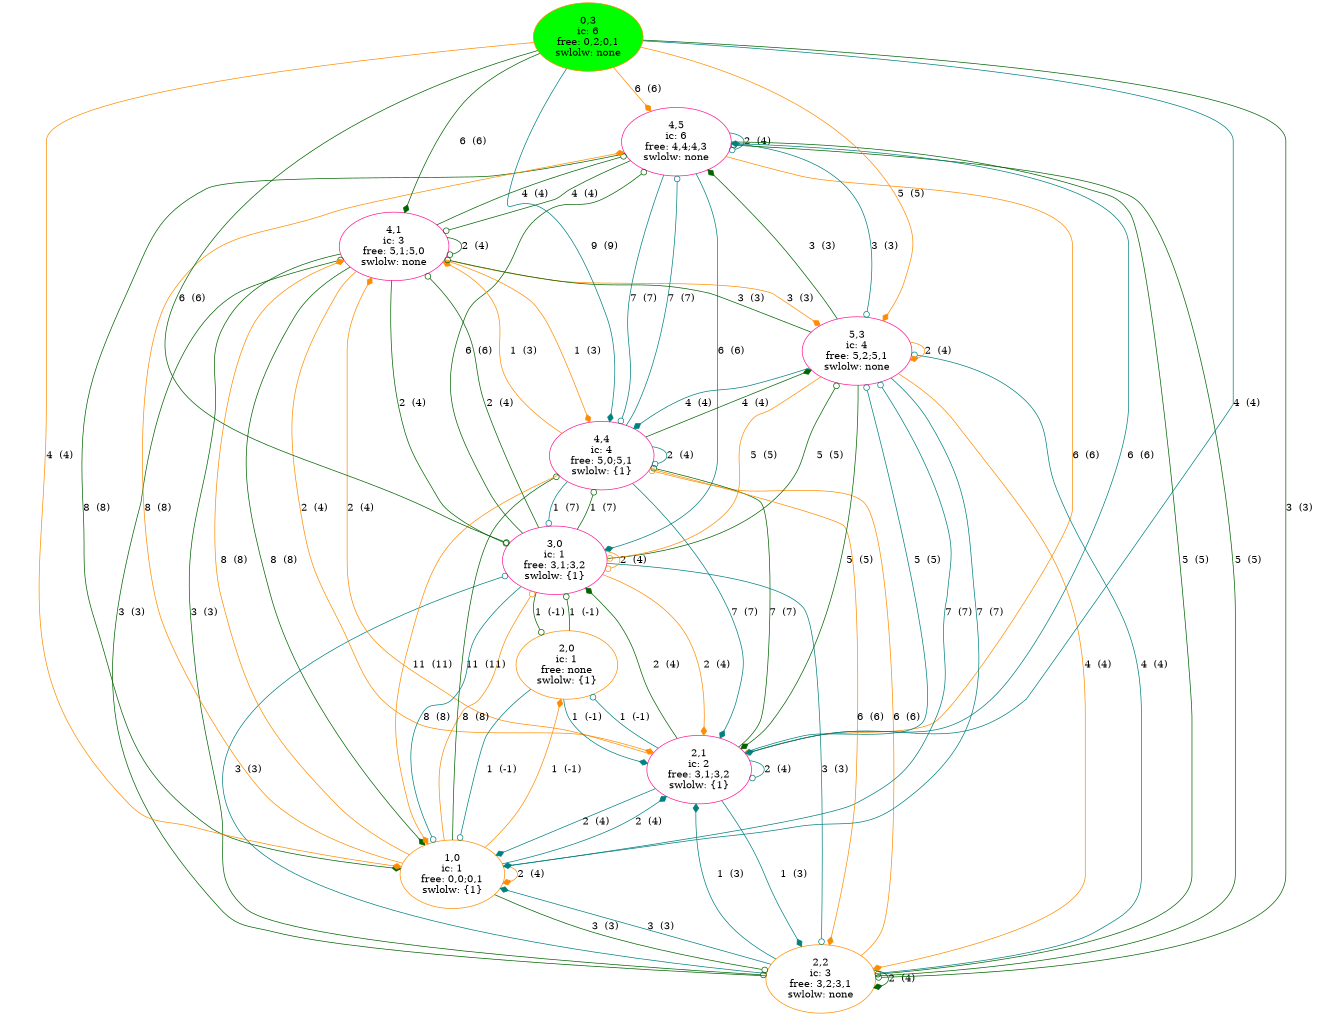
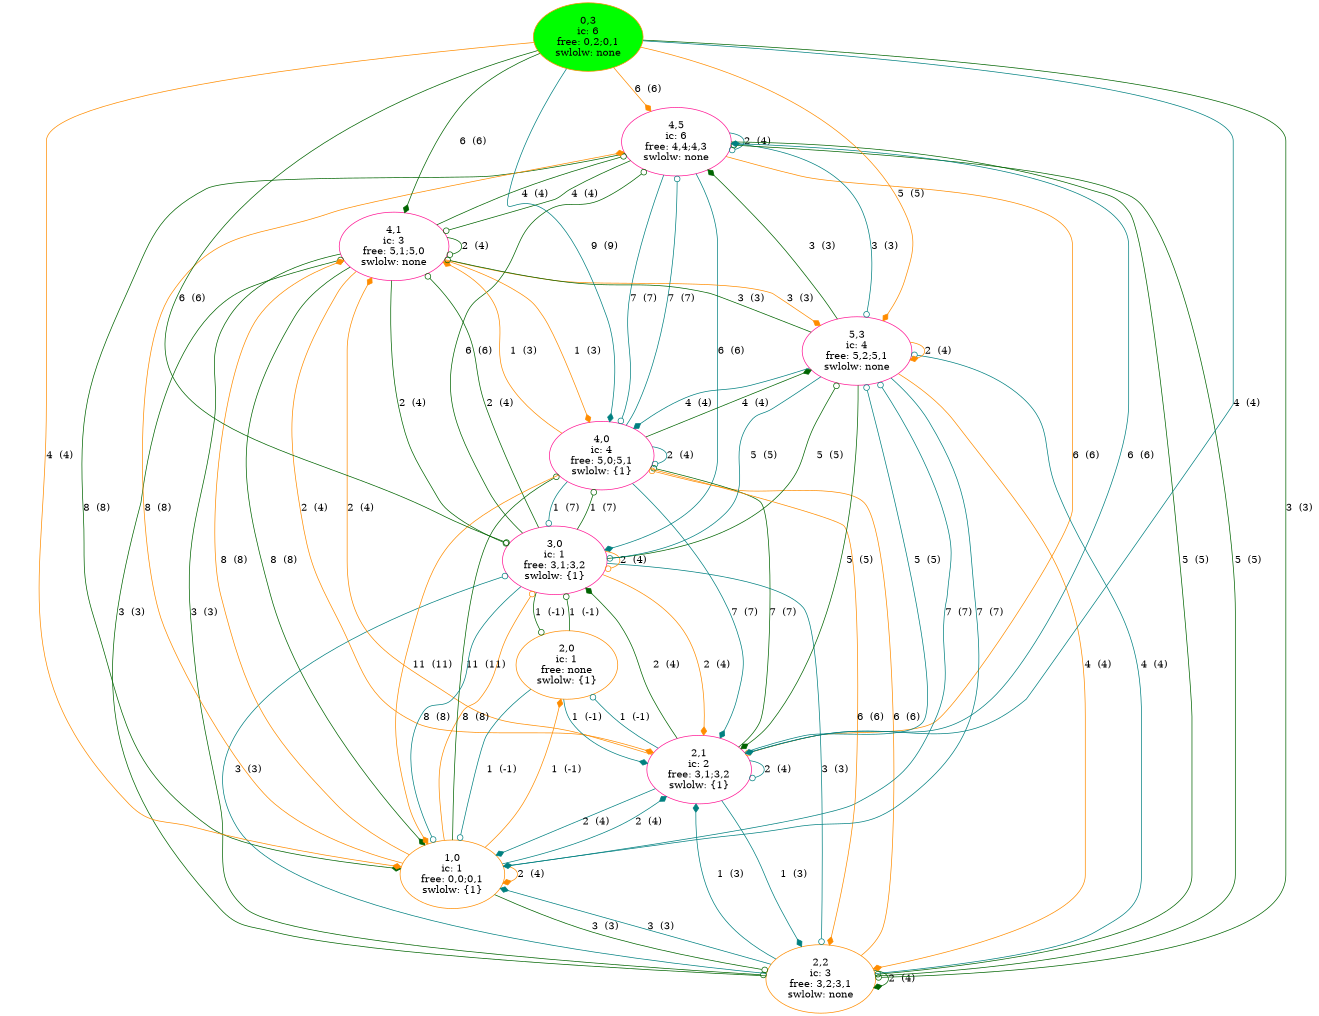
  digraph {
    compound=true
    node [color=deeppink]
    edge [arrowhead=odot color=teal]
    n1 [label="4,5\nic: 6\nfree: 4,4;4,3\nswlolw: none"]
    n2 [label="4,1\nic: 3\nfree: 5,1;5,0\nswlolw: none"]
    n3 [color=darkorange label="2,2\nic: 3\nfree: 3,2;3,1\nswlolw: none"]
    n4 [label="2,1\nic: 2\nfree: 3,1;3,2\nswlolw: {1}"]
    n5 [color=darkorange label="1,0\nic: 1\nfree: 0,0;0,1\nswlolw: {1}"]
    n6 [label="3,0\nic: 1\nfree: 3,1;3,2\nswlolw: {1}"]
-   n7 [label="4,4\nic: 4\nfree: 5,0;5,1\nswlolw: {1}"]
+   n7 [label="4,0\nic: 4\nfree: 5,0;5,1\nswlolw: {1}"]
    n8 [label="5,3\nic: 4\nfree: 5,2;5,1\nswlolw: none"]
    n9 [color=darkorange label="2,0\nic: 1\nfree: none\nswlolw: {1}"]
    n10 [color=darkorange fillcolor=green label="0,3\nic: 6\nfree: 0,2;0,1\nswlolw: none" style=filled]
    n1 -> n1 [label="2  (4) "]
    n1 -> n2 [color=darkgreen label="4  (4) "]
    n1 -> n3 [color=darkgreen label="5  (5) "]
    n1 -> n4 [color=darkorange label="6  (6) "]
    n1 -> n5 [arrowhead=diamond color=darkgreen label="8  (8) "]
    n1 -> n6 [arrowhead=diamond label="6  (6) "]
    n1 -> n7 [label="7  (7) "]
    n1 -> n8 [label="3  (3) "]
    n2 -> n1 [color=darkgreen label="4  (4) "]
    n2 -> n2 [color=darkgreen label="2  (4) "]
    n2 -> n3 [color=darkgreen label="3  (3) "]
    n2 -> n4 [arrowhead=diamond color=darkorange label="2  (4) "]
    n2 -> n5 [arrowhead=diamond color=darkgreen label="8  (8) "]
    n2 -> n6 [color=darkgreen label="2  (4) "]
    n2 -> n7 [arrowhead=diamond color=darkorange label="1  (3) "]
    n2 -> n8 [arrowhead=diamond color=darkorange label="3  (3) "]
    n3 -> n1 [color=darkgreen label="5  (5) "]
    n3 -> n2 [color=darkgreen label="3  (3) "]
    n3 -> n3 [arrowhead=diamond color=darkgreen label="2  (4) "]
    n3 -> n4 [arrowhead=diamond label="1  (3) "]
    n3 -> n5 [arrowhead=diamond label="3  (3) "]
    n3 -> n6 [label="3  (3) "]
    n3 -> n7 [color=darkorange label="6  (6) "]
    n3 -> n8 [label="4  (4) "]
    n4 -> n1 [arrowhead=diamond label="6  (6) "]
    n4 -> n2 [arrowhead=diamond color=darkorange label="2  (4) "]
    n4 -> n3 [arrowhead=diamond label="1  (3) "]
    n4 -> n4 [label="2  (4) "]
    n4 -> n5 [arrowhead=diamond label="2  (4) "]
    n4 -> n6 [arrowhead=diamond color=darkgreen label="2  (4) "]
    n4 -> n7 [color=darkgreen label="7  (7) "]
    n4 -> n8 [label="5  (5) "]
    n4 -> n9 [label="1  (-1) "]
    n5 -> n1 [arrowhead=diamond color=darkorange label="8  (8) "]
    n5 -> n2 [arrowhead=diamond color=darkorange label="8  (8) "]
    n5 -> n3 [color=darkgreen label="3  (3) "]
    n5 -> n4 [arrowhead=diamond label="2  (4) "]
    n5 -> n5 [arrowhead=diamond color=darkorange label="2  (4) "]
    n5 -> n6 [color=darkorange label="8  (8) "]
    n5 -> n7 [color=darkgreen label="11  (11) "]
    n5 -> n8 [label="7  (7) "]
    n5 -> n9 [arrowhead=diamond color=darkorange label="1  (-1) "]
    n6 -> n1 [color=darkgreen label="6  (6) "]
    n6 -> n2 [color=darkgreen label="2  (4) "]
    n6 -> n3 [label="3  (3) "]
    n6 -> n4 [arrowhead=diamond color=darkorange label="2  (4) "]
    n6 -> n5 [label="8  (8) "]
    n6 -> n6 [color=darkorange label="2  (4) "]
    n6 -> n7 [color=darkgreen label="1  (7) "]
    n6 -> n8 [color=darkgreen label="5  (5) "]
    n6 -> n9 [color=darkgreen label="1  (-1) "]
    n7 -> n1 [label="7  (7) "]
    n7 -> n2 [arrowhead=diamond color=darkorange label="1  (3) "]
    n7 -> n3 [arrowhead=diamond color=darkorange label="6  (6) "]
    n7 -> n4 [arrowhead=diamond label="7  (7) "]
    n7 -> n5 [arrowhead=diamond color=darkorange label="11  (11) "]
    n7 -> n6 [label="1  (7) "]
    n7 -> n7 [label="2  (4) "]
    n7 -> n8 [arrowhead=diamond color=darkgreen label="4  (4) "]
    n8 -> n1 [arrowhead=diamond color=darkgreen label="3  (3) "]
    n8 -> n2 [color=darkgreen label="3  (3) "]
    n8 -> n3 [arrowhead=diamond color=darkorange label="4  (4) "]
    n8 -> n4 [arrowhead=diamond color=darkgreen label="5  (5) "]
    n8 -> n5 [arrowhead=diamond label="7  (7) "]
-   n8 -> n6 [color=darkorange label="5  (5) "]
+   n8 -> n6 [label="5  (5) "]
    n8 -> n7 [arrowhead=diamond label="4  (4) "]
    n8 -> n8 [arrowhead=diamond color=darkorange label="2  (4) "]
    n9 -> n4 [arrowhead=diamond label="1  (-1) "]
    n9 -> n5 [label="1  (-1) "]
    n9 -> n6 [color=darkgreen label="1  (-1) "]
    n10 -> n1 [arrowhead=diamond color=darkorange label="6  (6) "]
    n10 -> n2 [arrowhead=diamond color=darkgreen label="6  (6) "]
    n10 -> n3 [color=darkgreen label="3  (3) "]
    n10 -> n4 [arrowhead=diamond label="4  (4) "]
    n10 -> n5 [arrowhead=diamond color=darkorange label="4  (4) "]
    n10 -> n6 [color=darkgreen label="6  (6) "]
    n10 -> n7 [arrowhead=diamond label="9  (9) "]
    n10 -> n8 [arrowhead=diamond color=darkorange label="5  (5) "]
  }
